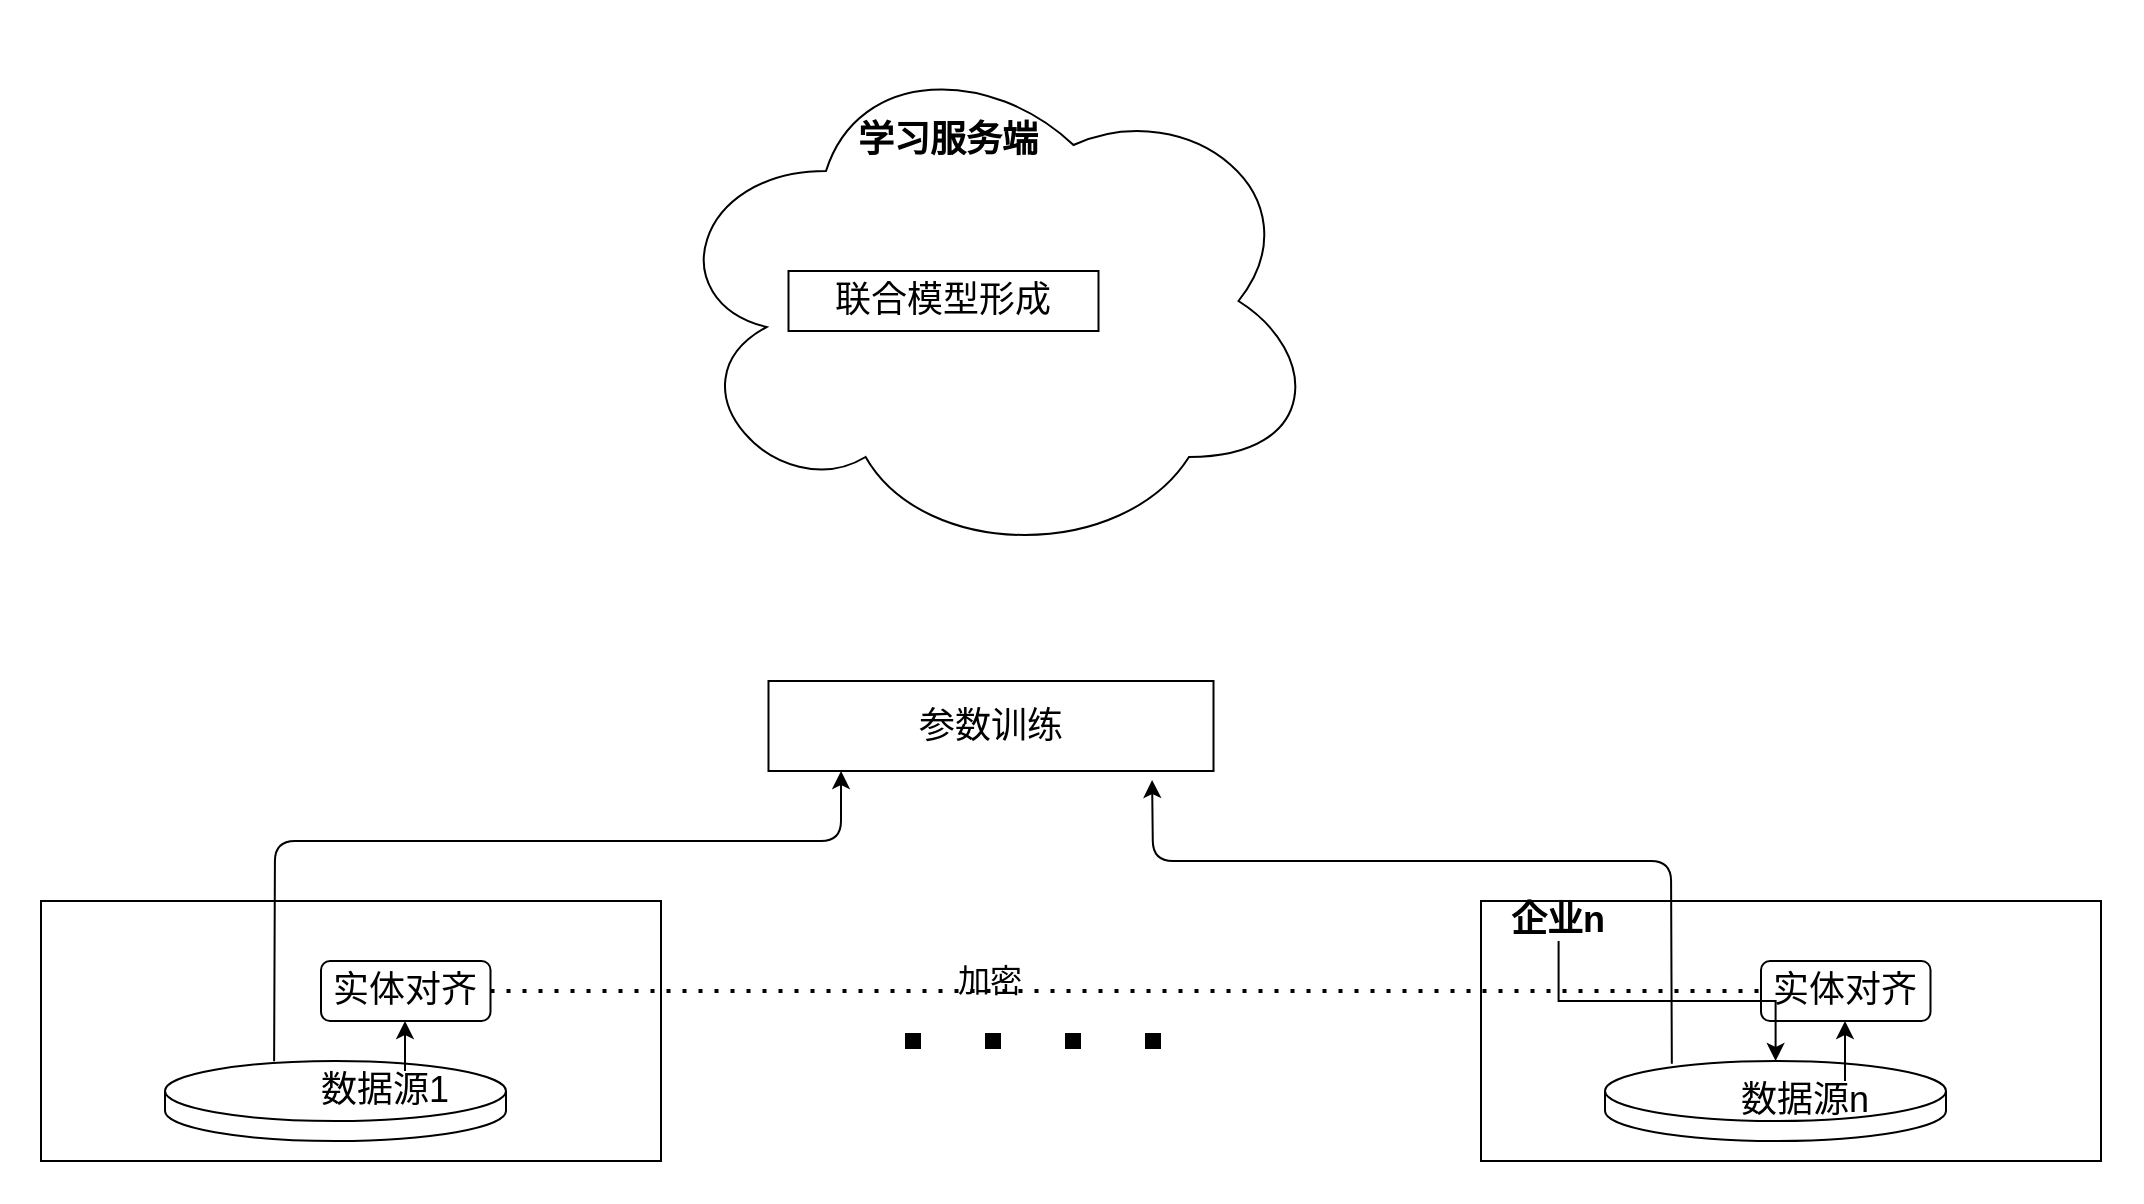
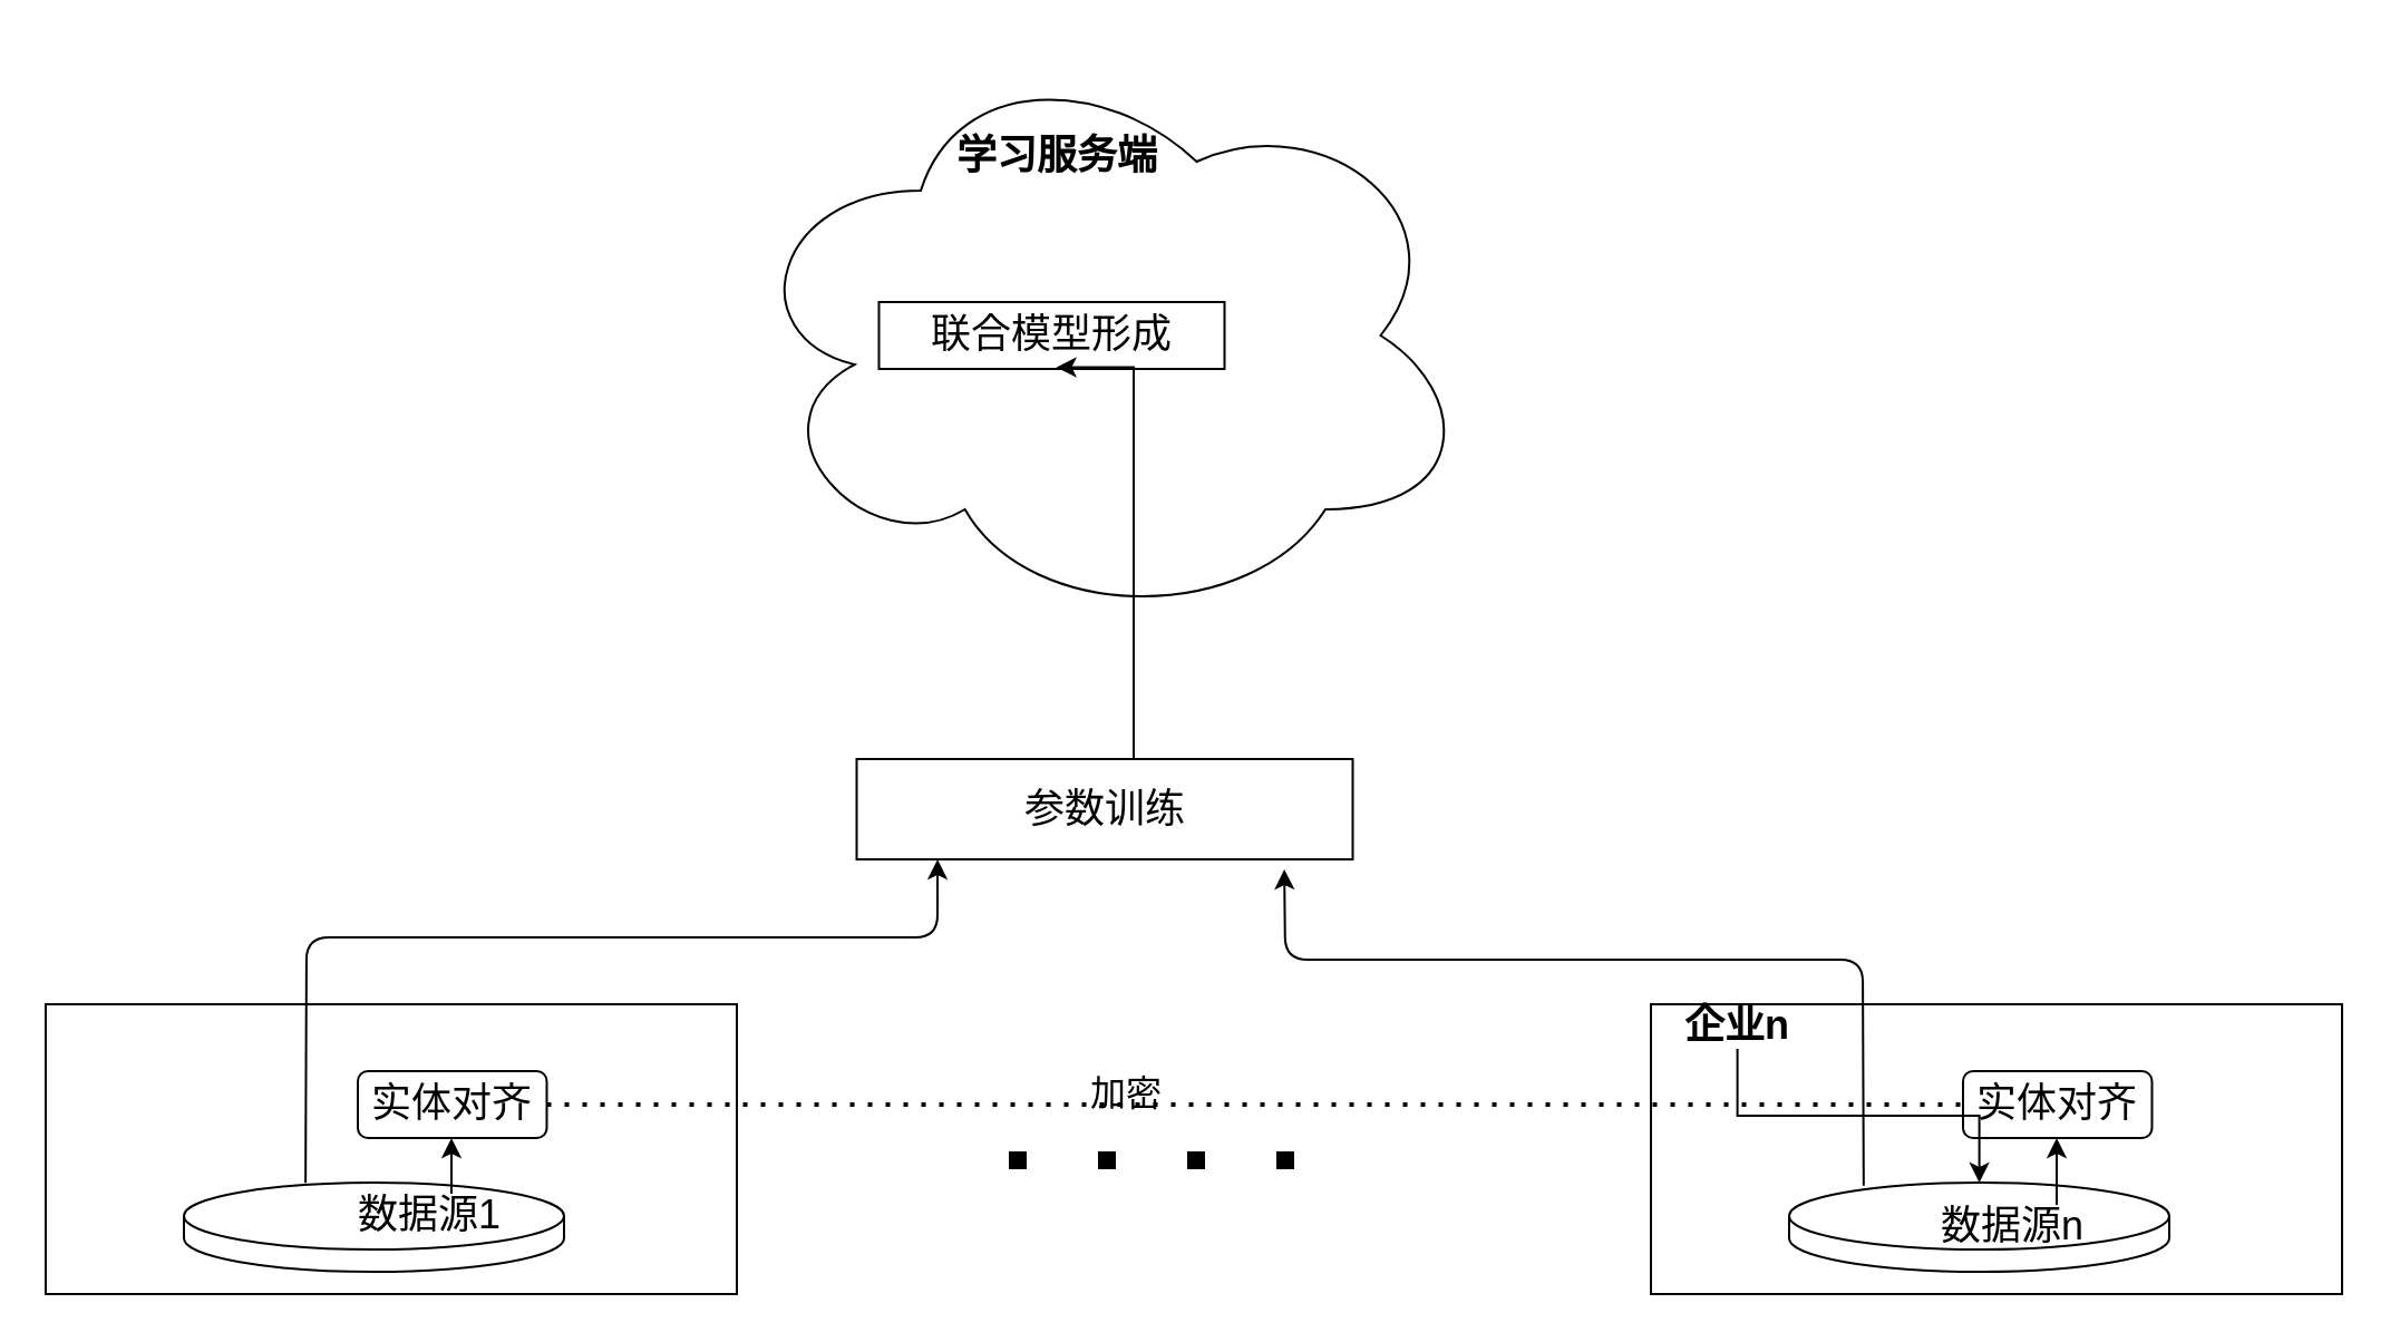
  <mxCell id="0" />
  <mxCell id="1" parent="0" />
  <mxCell id="2" value="" style="ellipse;shape=cloud;whiteSpace=wrap;html=1;strokeWidth=1;fontSize=18;" vertex="1" parent="1"><mxGeometry x="330" y="20" width="330" height="260" as="geometry" /></mxCell>
  <mxCell id="3" value="&lt;font style=&quot;font-size: 18px;&quot;&gt;&lt;b style=&quot;font-size: 18px;&quot;&gt;学习服务端&lt;/b&gt;&lt;/font&gt;" style="text;html=1;strokeColor=none;fillColor=none;align=center;verticalAlign=middle;whiteSpace=wrap;rounded=0;strokeWidth=1;fontSize=18;" vertex="1" parent="1"><mxGeometry x="414" y="60" width="120" height="20" as="geometry" /></mxCell>
  <mxCell id="4" value="" style="group;strokeWidth=1;fontSize=18;" vertex="1" connectable="0" parent="1"><mxGeometry x="20" y="450" width="310" height="130" as="geometry" /></mxCell>
  <mxCell id="5" value="" style="rounded=0;whiteSpace=wrap;html=1;strokeWidth=1;fontSize=18;" vertex="1" parent="4"><mxGeometry width="310" height="130" as="geometry" /></mxCell>
  <mxCell id="6" value="实体对齐" style="rounded=1;whiteSpace=wrap;html=1;strokeWidth=1;fontSize=18;" vertex="1" parent="4"><mxGeometry x="140" y="30" width="84.75" height="30" as="geometry" /></mxCell>
  <mxCell id="7" value="" style="shape=cylinder3;whiteSpace=wrap;html=1;boundedLbl=1;backgroundOutline=1;size=15;strokeWidth=1;fontSize=18;" vertex="1" parent="4"><mxGeometry x="62" y="80" width="170.5" height="40" as="geometry" /></mxCell>
  <mxCell id="8" style="edgeStyle=orthogonalEdgeStyle;rounded=0;orthogonalLoop=1;jettySize=auto;html=1;fontSize=18;" edge="1" parent="4" source="9" target="6"><mxGeometry relative="1" as="geometry"><Array as="points"><mxPoint x="182" y="80" /><mxPoint x="182" y="80" /></Array></mxGeometry></mxCell>
  <mxCell id="9" value="数据源1" style="text;html=1;strokeColor=none;fillColor=none;align=center;verticalAlign=middle;whiteSpace=wrap;rounded=0;strokeWidth=1;fontSize=18;" vertex="1" parent="4"><mxGeometry x="118" y="85" width="108.5" height="20" as="geometry" /></mxCell>
  <mxCell id="10" value="联合模型形成" style="rounded=0;whiteSpace=wrap;html=1;strokeWidth=1;fontSize=18;" vertex="1" parent="1"><mxGeometry x="393.75" y="135" width="155" height="30" as="geometry" /></mxCell>
  <mxCell id="11" value="" style="endArrow=none;dashed=1;html=1;dashPattern=1 4;strokeWidth=8;fontSize=18;" edge="1" parent="1"><mxGeometry width="50" height="50" relative="1" as="geometry"><mxPoint x="580" y="520" as="sourcePoint" /><mxPoint x="420" y="520" as="targetPoint" /></mxGeometry></mxCell>
  <mxCell id="12" value="" style="group;strokeWidth=1;fontSize=18;" vertex="1" connectable="0" parent="1"><mxGeometry x="740" y="450" width="310" height="130" as="geometry" /></mxCell>
  <mxCell id="13" value="" style="rounded=0;whiteSpace=wrap;html=1;strokeWidth=1;fontSize=18;" vertex="1" parent="12"><mxGeometry width="310" height="130" as="geometry" /></mxCell>
  <mxCell id="14" value="实体对齐" style="rounded=1;whiteSpace=wrap;html=1;strokeWidth=1;fontSize=18;" vertex="1" parent="12"><mxGeometry x="140" y="30" width="84.75" height="30" as="geometry" /></mxCell>
  <mxCell id="15" value="" style="shape=cylinder3;whiteSpace=wrap;html=1;boundedLbl=1;backgroundOutline=1;size=15;strokeWidth=1;fontSize=18;" vertex="1" parent="12"><mxGeometry x="62" y="80" width="170.5" height="40" as="geometry" /></mxCell>
  <mxCell id="16" style="edgeStyle=orthogonalEdgeStyle;rounded=0;orthogonalLoop=1;jettySize=auto;html=1;fontSize=18;" edge="1" parent="12" source="17" target="14"><mxGeometry relative="1" as="geometry"><Array as="points"><mxPoint x="182" y="80" /><mxPoint x="182" y="80" /></Array></mxGeometry></mxCell>
  <mxCell id="17" value="数据源n" style="text;html=1;strokeColor=none;fillColor=none;align=center;verticalAlign=middle;whiteSpace=wrap;rounded=0;strokeWidth=1;fontSize=18;" vertex="1" parent="12"><mxGeometry x="108" y="90" width="108.5" height="20" as="geometry" /></mxCell>
  <mxCell id="18" value="" style="edgeStyle=orthogonalEdgeStyle;rounded=0;orthogonalLoop=1;jettySize=auto;html=1;fontSize=12;strokeWidth=1;" edge="1" parent="12" source="19" target="15"><mxGeometry relative="1" as="geometry" /></mxCell>
  <mxCell id="19" value="&lt;font style=&quot;font-size: 18px&quot;&gt;&lt;b style=&quot;font-size: 18px&quot;&gt;企业n&lt;/b&gt;&lt;/font&gt;" style="text;html=1;strokeColor=none;fillColor=none;align=center;verticalAlign=middle;whiteSpace=wrap;rounded=0;strokeWidth=1;fontSize=18;" vertex="1" parent="12"><mxGeometry width="77.5" height="20" as="geometry" /></mxCell>
  <mxCell id="20" value="" style="endArrow=none;dashed=1;html=1;dashPattern=1 3;strokeWidth=2;fontSize=12;exitX=1;exitY=0.5;exitDx=0;exitDy=0;entryX=0;entryY=0.5;entryDx=0;entryDy=0;" edge="1" parent="1" source="6" target="14"><mxGeometry width="50" height="50" relative="1" as="geometry"><mxPoint x="660" y="360" as="sourcePoint" /><mxPoint x="710" y="310" as="targetPoint" /></mxGeometry></mxCell>
- <mxCell id="21" value="&lt;font style=&quot;font-size: 16px&quot;&gt;加密&lt;/font&gt;" style="text;html=1;strokeColor=none;fillColor=none;align=center;verticalAlign=middle;whiteSpace=wrap;rounded=0;fontSize=12;" vertex="1" parent="1"><mxGeometry x="475" y="480" width="40" height="20" as="geometry" /></mxCell>
+ <mxCell id="21" value="&lt;font style=&quot;font-size: 16px&quot;&gt;加密&lt;/font&gt;" style="text;html=1;strokeColor=none;fillColor=none;align=center;verticalAlign=middle;whiteSpace=wrap;rounded=0;fontSize=12;" vertex="1" parent="1"><mxGeometry x="485" y="480" width="40" height="20" as="geometry" /></mxCell>
+ <mxCell id="22" value="" style="edgeStyle=orthogonalEdgeStyle;rounded=0;orthogonalLoop=1;jettySize=auto;html=1;fontSize=12;strokeWidth=1;entryX=0.513;entryY=0.976;entryDx=0;entryDy=0;entryPerimeter=0;" edge="1" parent="1" source="23" target="10"><mxGeometry relative="1" as="geometry"><Array as="points"><mxPoint x="508" y="310" /><mxPoint x="508" y="310" /></Array></mxGeometry></mxCell>
  <mxCell id="23" value="参数训练" style="rounded=0;whiteSpace=wrap;html=1;strokeWidth=1;fontSize=18;" vertex="1" parent="1"><mxGeometry x="383.75" y="340" width="222.5" height="45" as="geometry" /></mxCell>
  <mxCell id="24" value="" style="endArrow=classic;html=1;fontSize=12;strokeWidth=1;exitX=0.32;exitY=0.002;exitDx=0;exitDy=0;exitPerimeter=0;entryX=0.163;entryY=1;entryDx=0;entryDy=0;entryPerimeter=0;" edge="1" parent="1" source="7" target="23"><mxGeometry width="50" height="50" relative="1" as="geometry"><mxPoint x="420" y="310" as="sourcePoint" /><mxPoint x="470" y="260" as="targetPoint" /><Array as="points"><mxPoint x="137" y="420" /><mxPoint x="420" y="420" /></Array></mxGeometry></mxCell>
  <mxCell id="25" value="" style="endArrow=classic;html=1;fontSize=12;strokeWidth=1;entryX=0.862;entryY=1.1;entryDx=0;entryDy=0;entryPerimeter=0;exitX=0.196;exitY=0.033;exitDx=0;exitDy=0;exitPerimeter=0;" edge="1" parent="1" source="15" target="23"><mxGeometry width="50" height="50" relative="1" as="geometry"><mxPoint x="560" y="550" as="sourcePoint" /><mxPoint x="610" y="500" as="targetPoint" /><Array as="points"><mxPoint x="835" y="430" /><mxPoint x="576" y="430" /></Array></mxGeometry></mxCell>
